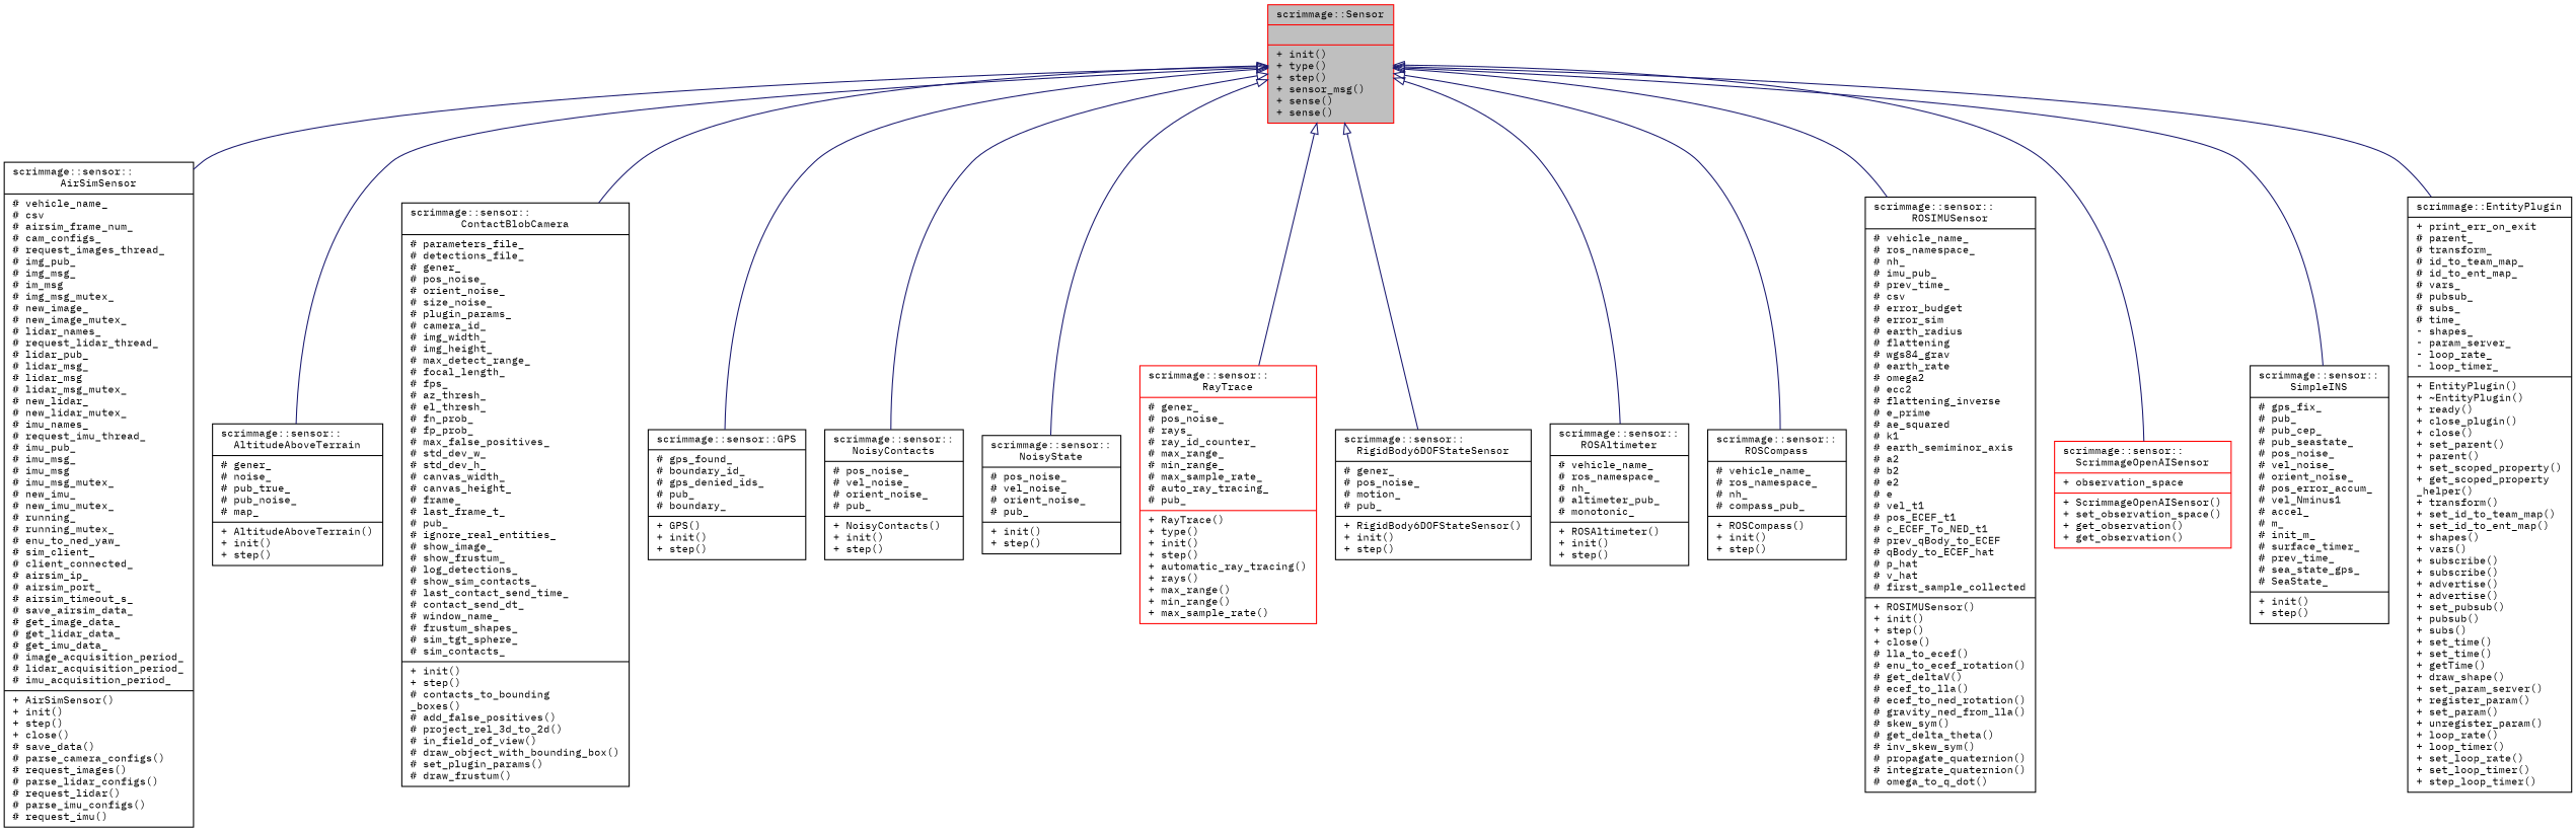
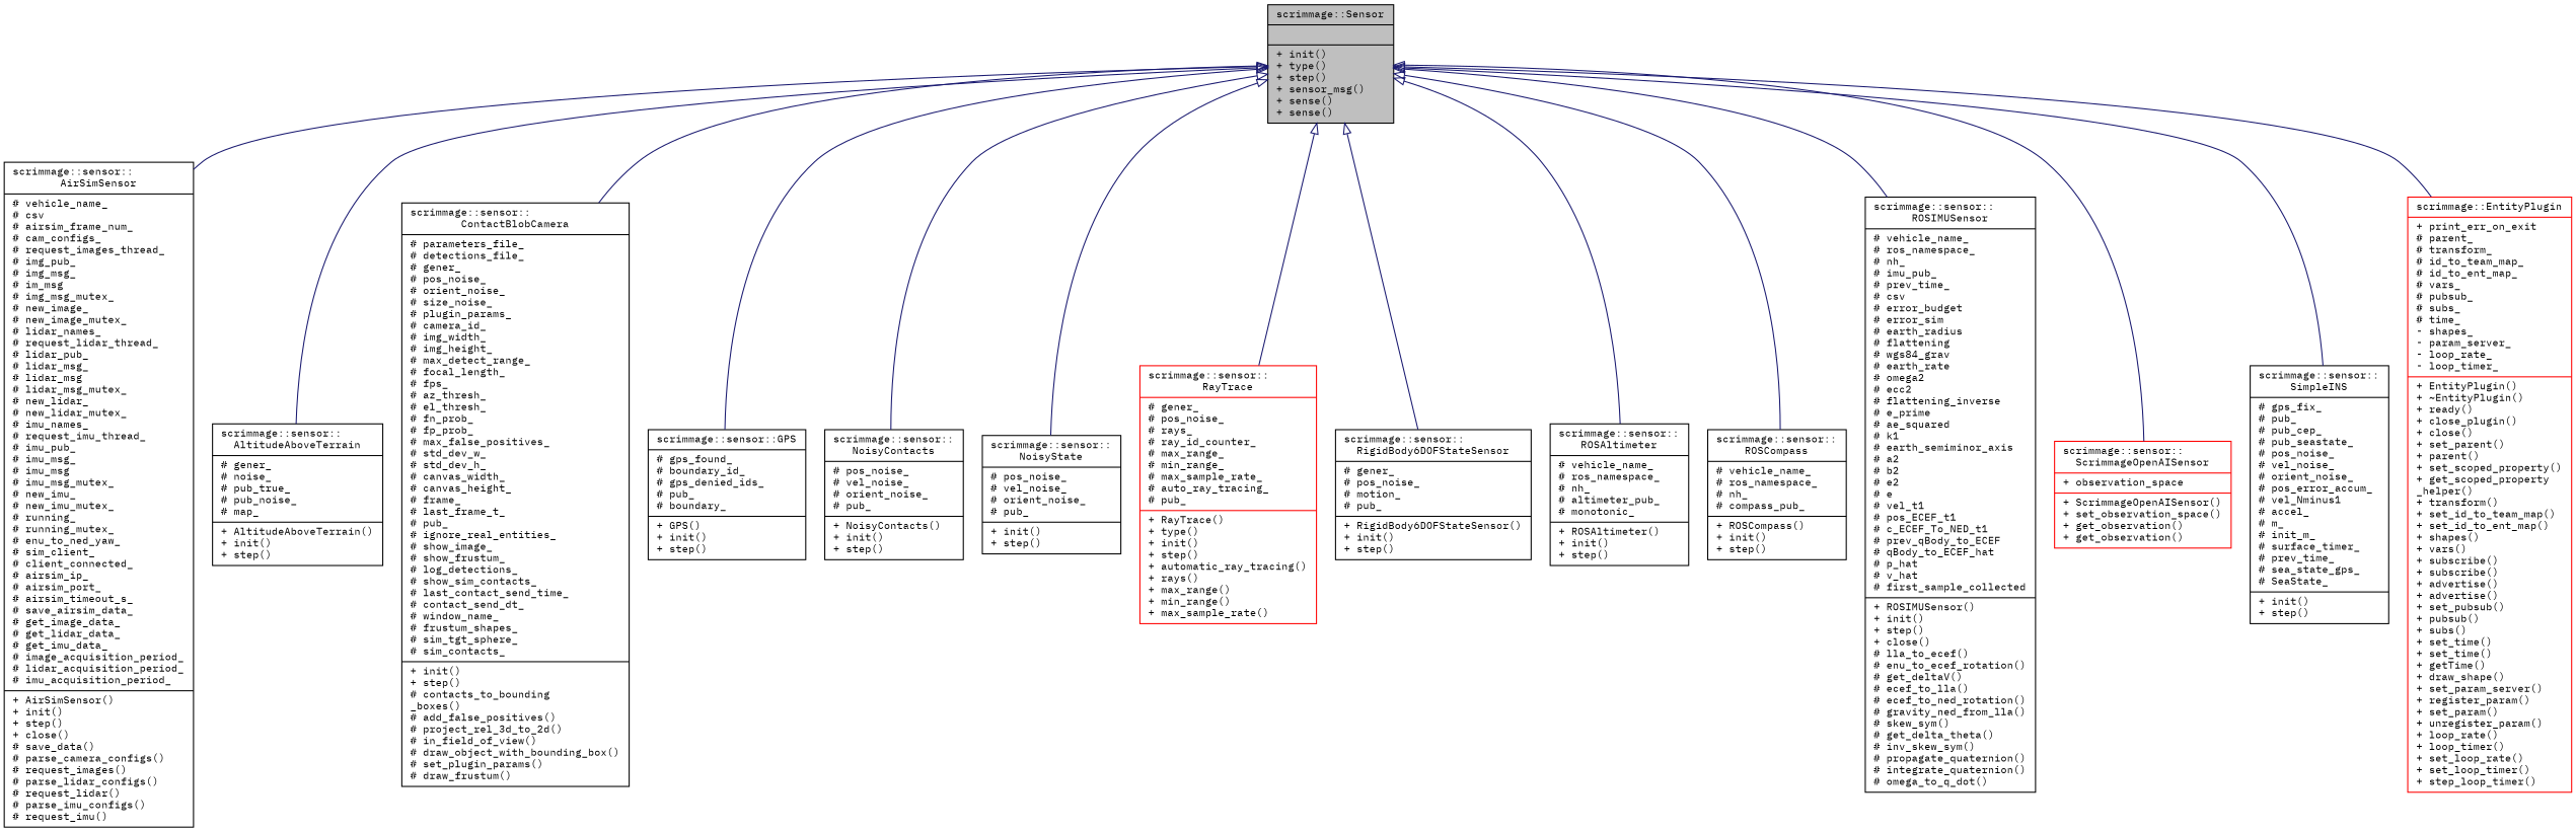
  digraph {
    fontname="IBM Plex Mono"
    node [color=black fillcolor=white fontname="IBM Plex Mono" fontsize=10 shape=record style=filled]
    edge [arrowtail=onormal color=midnightblue dir=back fontname="IBM Plex Mono" fontsize=10 labelfontname=Helvetica labelfontsize=10 style=solid]
-   n1 [color=red fillcolor=grey75 fontcolor=black height=0.2 label="{scrimmage::Sensor\n||+ init()\l+ type()\l+ step()\l+ sensor_msg()\l+ sense()\l+ sense()\l}" width=0.4]
+   n1 [fillcolor=grey75 fontcolor=black height=0.2 label="{scrimmage::Sensor\n||+ init()\l+ type()\l+ step()\l+ sensor_msg()\l+ sense()\l+ sense()\l}" width=0.4]
    n2 [height=0.2 label="{scrimmage::sensor::\lAirSimSensor\n|# vehicle_name_\l# csv\l# airsim_frame_num_\l# cam_configs_\l# request_images_thread_\l# img_pub_\l# img_msg_\l# im_msg\l# img_msg_mutex_\l# new_image_\l# new_image_mutex_\l# lidar_names_\l# request_lidar_thread_\l# lidar_pub_\l# lidar_msg_\l# lidar_msg\l# lidar_msg_mutex_\l# new_lidar_\l# new_lidar_mutex_\l# imu_names_\l# request_imu_thread_\l# imu_pub_\l# imu_msg_\l# imu_msg\l# imu_msg_mutex_\l# new_imu_\l# new_imu_mutex_\l# running_\l# running_mutex_\l# enu_to_ned_yaw_\l# sim_client_\l# client_connected_\l# airsim_ip_\l# airsim_port_\l# airsim_timeout_s_\l# save_airsim_data_\l# get_image_data_\l# get_lidar_data_\l# get_imu_data_\l# image_acquisition_period_\l# lidar_acquisition_period_\l# imu_acquisition_period_\l|+ AirSimSensor()\l+ init()\l+ step()\l+ close()\l# save_data()\l# parse_camera_configs()\l# request_images()\l# parse_lidar_configs()\l# request_lidar()\l# parse_imu_configs()\l# request_imu()\l}" width=0.4]
    n3 [height=0.2 label="{scrimmage::sensor::\lAltitudeAboveTerrain\n|# gener_\l# noise_\l# pub_true_\l# pub_noise_\l# map_\l|+ AltitudeAboveTerrain()\l+ init()\l+ step()\l}" width=0.4]
    n4 [height=0.2 label="{scrimmage::sensor::\lContactBlobCamera\n|# parameters_file_\l# detections_file_\l# gener_\l# pos_noise_\l# orient_noise_\l# size_noise_\l# plugin_params_\l# camera_id_\l# img_width_\l# img_height_\l# max_detect_range_\l# focal_length_\l# fps_\l# az_thresh_\l# el_thresh_\l# fn_prob_\l# fp_prob_\l# max_false_positives_\l# std_dev_w_\l# std_dev_h_\l# canvas_width_\l# canvas_height_\l# frame_\l# last_frame_t_\l# pub_\l# ignore_real_entities_\l# show_image_\l# show_frustum_\l# log_detections_\l# show_sim_contacts_\l# last_contact_send_time_\l# contact_send_dt_\l# window_name_\l# frustum_shapes_\l# sim_tgt_sphere_\l# sim_contacts_\l|+ init()\l+ step()\l# contacts_to_bounding\l_boxes()\l# add_false_positives()\l# project_rel_3d_to_2d()\l# in_field_of_view()\l# draw_object_with_bounding_box()\l# set_plugin_params()\l# draw_frustum()\l}" width=0.4]
    n5 [height=0.2 label="{scrimmage::sensor::GPS\n|# gps_found_\l# boundary_id_\l# gps_denied_ids_\l# pub_\l# boundary_\l|+ GPS()\l+ init()\l+ step()\l}" width=0.4]
    n6 [height=0.2 label="{scrimmage::sensor::\lNoisyContacts\n|# pos_noise_\l# vel_noise_\l# orient_noise_\l# pub_\l|+ NoisyContacts()\l+ init()\l+ step()\l}" width=0.4]
    n7 [height=0.2 label="{scrimmage::sensor::\lNoisyState\n|# pos_noise_\l# vel_noise_\l# orient_noise_\l# pub_\l|+ init()\l+ step()\l}" width=0.4]
    n8 [color=red height=0.2 label="{scrimmage::sensor::\lRayTrace\n|# gener_\l# pos_noise_\l# rays_\l# ray_id_counter_\l# max_range_\l# min_range_\l# max_sample_rate_\l# auto_ray_tracing_\l# pub_\l|+ RayTrace()\l+ type()\l+ init()\l+ step()\l+ automatic_ray_tracing()\l+ rays()\l+ max_range()\l+ min_range()\l+ max_sample_rate()\l}" width=0.4]
    n9 [height=0.2 label="{scrimmage::sensor::\lRigidBody6DOFStateSensor\n|# gener_\l# pos_noise_\l# motion_\l# pub_\l|+ RigidBody6DOFStateSensor()\l+ init()\l+ step()\l}" width=0.4]
    n10 [height=0.2 label="{scrimmage::sensor::\lROSAltimeter\n|# vehicle_name_\l# ros_namespace_\l# nh_\l# altimeter_pub_\l# monotonic_\l|+ ROSAltimeter()\l+ init()\l+ step()\l}" width=0.4]
    n11 [height=0.2 label="{scrimmage::sensor::\lROSCompass\n|# vehicle_name_\l# ros_namespace_\l# nh_\l# compass_pub_\l|+ ROSCompass()\l+ init()\l+ step()\l}" width=0.4]
    n12 [height=0.2 label="{scrimmage::sensor::\lROSIMUSensor\n|# vehicle_name_\l# ros_namespace_\l# nh_\l# imu_pub_\l# prev_time_\l# csv\l# error_budget\l# error_sim\l# earth_radius\l# flattening\l# wgs84_grav\l# earth_rate\l# omega2\l# ecc2\l# flattening_inverse\l# e_prime\l# ae_squared\l# k1\l# earth_semiminor_axis\l# a2\l# b2\l# e2\l# e\l# vel_t1\l# pos_ECEF_t1\l# c_ECEF_To_NED_t1\l# prev_qBody_to_ECEF\l# qBody_to_ECEF_hat\l# p_hat\l# v_hat\l# first_sample_collected\l|+ ROSIMUSensor()\l+ init()\l+ step()\l+ close()\l# lla_to_ecef()\l# enu_to_ecef_rotation()\l# get_deltaV()\l# ecef_to_lla()\l# ecef_to_ned_rotation()\l# gravity_ned_from_lla()\l# skew_sym()\l# get_delta_theta()\l# inv_skew_sym()\l# propagate_quaternion()\l# integrate_quaternion()\l# omega_to_q_dot()\l}" width=0.4]
    n13 [color=red height=0.2 label="{scrimmage::sensor::\lScrimmageOpenAISensor\n|+ observation_space\l|+ ScrimmageOpenAISensor()\l+ set_observation_space()\l+ get_observation()\l+ get_observation()\l}" width=0.4]
    n14 [height=0.2 label="{scrimmage::sensor::\lSimpleINS\n|# gps_fix_\l# pub_\l# pub_cep_\l# pub_seastate_\l# pos_noise_\l# vel_noise_\l# orient_noise_\l# pos_error_accum_\l# vel_Nminus1\l# accel_\l# m_\l# init_m_\l# surface_timer_\l# prev_time_\l# sea_state_gps_\l# SeaState_\l|+ init()\l+ step()\l}" width=0.4]
-   n15 [height=0.2 label="{scrimmage::EntityPlugin\n|+ print_err_on_exit\l# parent_\l# transform_\l# id_to_team_map_\l# id_to_ent_map_\l# vars_\l# pubsub_\l# subs_\l# time_\l- shapes_\l- param_server_\l- loop_rate_\l- loop_timer_\l|+ EntityPlugin()\l+ ~EntityPlugin()\l+ ready()\l+ close_plugin()\l+ close()\l+ set_parent()\l+ parent()\l+ set_scoped_property()\l+ get_scoped_property\l_helper()\l+ transform()\l+ set_id_to_team_map()\l+ set_id_to_ent_map()\l+ shapes()\l+ vars()\l+ subscribe()\l+ subscribe()\l+ advertise()\l+ advertise()\l+ set_pubsub()\l+ pubsub()\l+ subs()\l+ set_time()\l+ set_time()\l+ getTime()\l+ draw_shape()\l+ set_param_server()\l+ register_param()\l+ set_param()\l+ unregister_param()\l+ loop_rate()\l+ loop_timer()\l+ set_loop_rate()\l+ set_loop_timer()\l+ step_loop_timer()\l}" width=0.4]
+   n15 [color=red height=0.2 label="{scrimmage::EntityPlugin\n|+ print_err_on_exit\l# parent_\l# transform_\l# id_to_team_map_\l# id_to_ent_map_\l# vars_\l# pubsub_\l# subs_\l# time_\l- shapes_\l- param_server_\l- loop_rate_\l- loop_timer_\l|+ EntityPlugin()\l+ ~EntityPlugin()\l+ ready()\l+ close_plugin()\l+ close()\l+ set_parent()\l+ parent()\l+ set_scoped_property()\l+ get_scoped_property\l_helper()\l+ transform()\l+ set_id_to_team_map()\l+ set_id_to_ent_map()\l+ shapes()\l+ vars()\l+ subscribe()\l+ subscribe()\l+ advertise()\l+ advertise()\l+ set_pubsub()\l+ pubsub()\l+ subs()\l+ set_time()\l+ set_time()\l+ getTime()\l+ draw_shape()\l+ set_param_server()\l+ register_param()\l+ set_param()\l+ unregister_param()\l+ loop_rate()\l+ loop_timer()\l+ set_loop_rate()\l+ set_loop_timer()\l+ step_loop_timer()\l}" width=0.4]
    n1 -> n2
    n1 -> n3
    n1 -> n4
    n1 -> n5
    n1 -> n6
    n1 -> n7
    n1 -> n8
    n1 -> n9
    n1 -> n10
    n1 -> n11
    n1 -> n12
    n1 -> n13
    n1 -> n14
    n1 -> n15
  }
